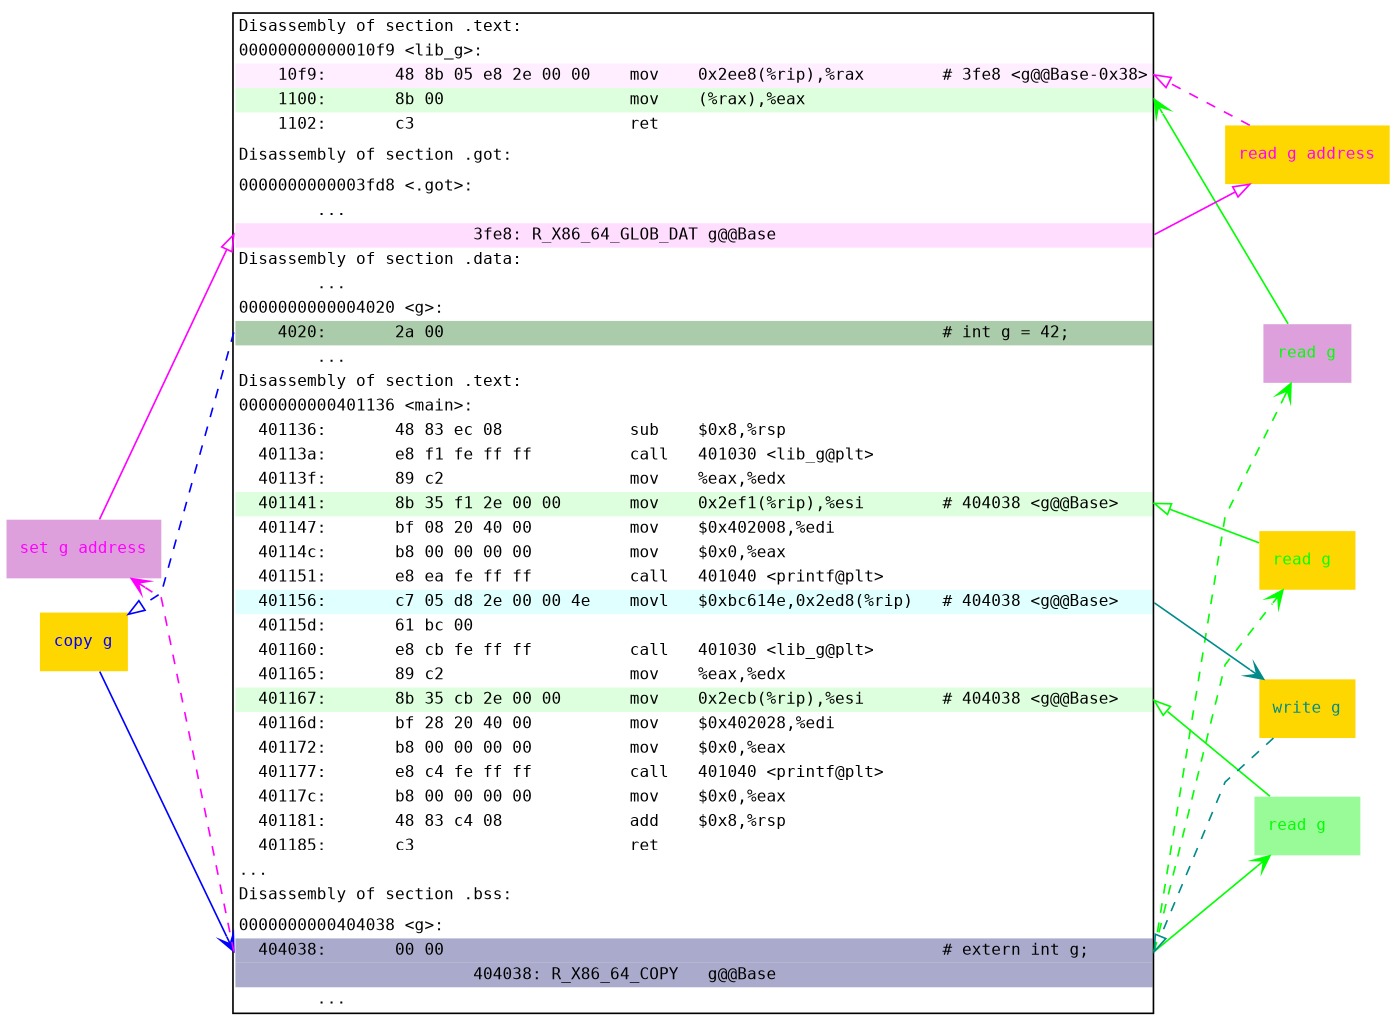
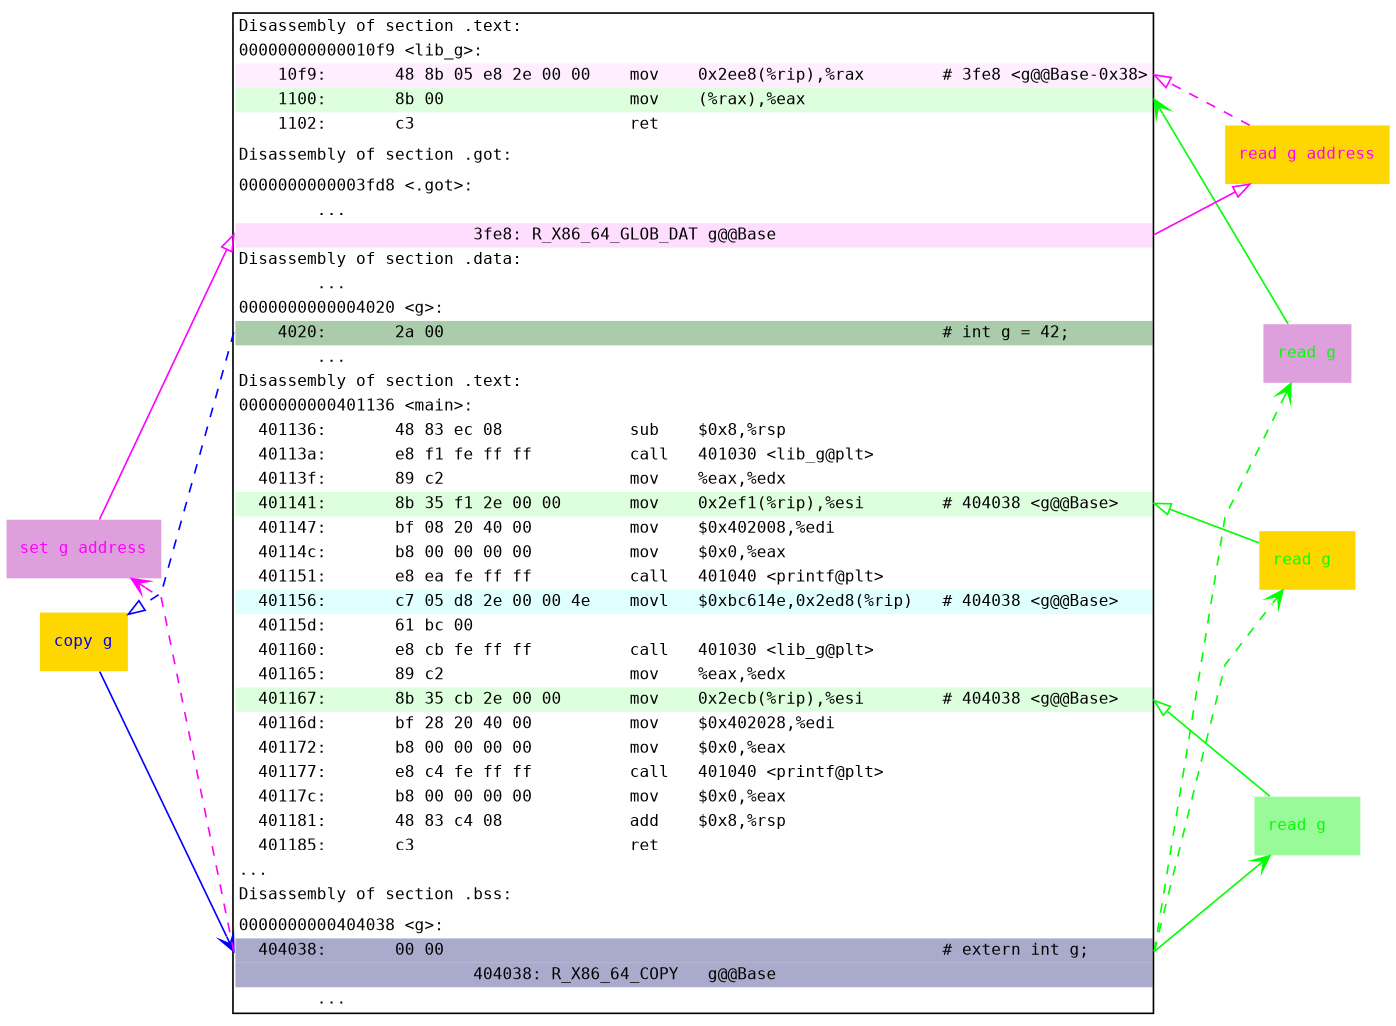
  digraph {
    rankdir=LR
    splines=polyline
    node [fontcolor=green fontname=mono fontsize=10 shape=plaintext style=filled fillcolor=gold color=teal]
    edge [arrowhead=vee color=green style=solid]
    "copy g" [fontcolor=blue color=brown]
    "set g address" [fontcolor="#ff00ff" fillcolor=plum]
    "read g" [fillcolor=plum]
    "read g "
    "read g  " [fillcolor=palegreen color=deeppink]
    n6 [label=<       <TABLE BORDER="1" CELLBORDER="0" CELLSPACING="0">         <TR><TD ALIGN="left"                     >Disassembly of section .text:</TD></TR>         <TR><TD ALIGN="left"                     >00000000000010f9 &lt;lib_g&gt;:</TD></TR>         <TR><TD ALIGN="left" bgcolor="#ffeeff"                                  PORT="read_got" >    10f9:       48 8b 05 e8 2e 00 00    mov    0x2ee8(%rip),%rax        # 3fe8 &lt;g@@Base-0x38&gt;</TD></TR>         <TR><TD ALIGN="left" bgcolor="#ddffdd"                                     PORT="get_g" >    1100:       8b 00                   mov    (%rax),%eax</TD></TR>         <TR><TD ALIGN="left"                     >    1102:       c3                      ret</TD></TR>         <TR><TD ALIGN="left"                     ></TD></TR>         <TR><TD ALIGN="left"                     >Disassembly of section .got:</TD></TR>         <TR><TD ALIGN="left"                     ></TD></TR>         <TR><TD ALIGN="left"                     >0000000000003fd8 &lt;.got&gt;:</TD></TR>         <TR><TD ALIGN="left"                     >        ...</TD></TR>         <TR><TD ALIGN="left" bgcolor="#ffddff"                                   PORT="g_got"   >                        3fe8: R_X86_64_GLOB_DAT g@@Base</TD></TR>         <TR><TD ALIGN="left"                     >Disassembly of section .data:</TD></TR>         <TR><TD ALIGN="left"                     >        ...</TD></TR>         <TR><TD ALIGN="left"                     >0000000000004020 &lt;g&gt;:</TD></TR>         <TR><TD ALIGN="left" bgcolor="#aaccaa"                                        PORT="gl" >    4020:       2a 00                                                   # int g = 42; </TD></TR>         <TR><TD ALIGN="left"                     >        ...</TD></TR>         <TR><TD ALIGN="left"                     >Disassembly of section .text:</TD></TR>         <TR><TD ALIGN="left"                     >0000000000401136 &lt;main&gt;:</TD></TR>         <TR><TD ALIGN="left"                     >  401136:       48 83 ec 08             sub    $0x8,%rsp</TD></TR>         <TR><TD ALIGN="left"                     >  40113a:       e8 f1 fe ff ff          call   401030 &lt;lib_g@plt&gt;</TD></TR>         <TR><TD ALIGN="left"                     >  40113f:       89 c2                   mov    %eax,%edx</TD></TR>         <TR><TD ALIGN="left" bgcolor="#ddffdd"                              PORT="print_before" >  401141:       8b 35 f1 2e 00 00       mov    0x2ef1(%rip),%esi        # 404038 &lt;g@@Base&gt;</TD></TR>         <TR><TD ALIGN="left"                     >  401147:       bf 08 20 40 00          mov    $0x402008,%edi</TD></TR>         <TR><TD ALIGN="left"                     >  40114c:       b8 00 00 00 00          mov    $0x0,%eax</TD></TR>         <TR><TD ALIGN="left"                     >  401151:       e8 ea fe ff ff          call   401040 &lt;printf@plt&gt;</TD></TR>         <TR><TD ALIGN="left" bgcolor="lightcyan"                                  PORT="assign_g" >  401156:       c7 05 d8 2e 00 00 4e    movl   $0xbc614e,0x2ed8(%rip)   # 404038 &lt;g@@Base&gt;</TD></TR>         <TR><TD ALIGN="left"                     >  40115d:       61 bc 00</TD></TR>         <TR><TD ALIGN="left"                     >  401160:       e8 cb fe ff ff          call   401030 &lt;lib_g@plt&gt;</TD></TR>         <TR><TD ALIGN="left"                     >  401165:       89 c2                   mov    %eax,%edx</TD></TR>         <TR><TD ALIGN="left" bgcolor="#ddffdd"                               PORT="print_after" >  401167:       8b 35 cb 2e 00 00       mov    0x2ecb(%rip),%esi        # 404038 &lt;g@@Base&gt;</TD></TR>         <TR><TD ALIGN="left"                     >  40116d:       bf 28 20 40 00          mov    $0x402028,%edi</TD></TR>         <TR><TD ALIGN="left"                     >  401172:       b8 00 00 00 00          mov    $0x0,%eax</TD></TR>         <TR><TD ALIGN="left"                     >  401177:       e8 c4 fe ff ff          call   401040 &lt;printf@plt&gt;</TD></TR>         <TR><TD ALIGN="left"                     >  40117c:       b8 00 00 00 00          mov    $0x0,%eax</TD></TR>         <TR><TD ALIGN="left"                     >  401181:       48 83 c4 08             add    $0x8,%rsp</TD></TR>         <TR><TD ALIGN="left"                     >  401185:       c3                      ret</TD></TR>         <TR><TD ALIGN="left"                     >...</TD></TR>         <TR><TD ALIGN="left"                     >Disassembly of section .bss:</TD></TR>         <TR><TD ALIGN="left"                     ></TD></TR>         <TR><TD ALIGN="left"                     >0000000000404038 &lt;g&gt;:</TD></TR>         <TR><TD ALIGN="left" bgcolor="#aaaacc"                               PORT="gp"          >  404038:       00 00                                                   # extern int g;</TD></TR>         <TR><TD ALIGN="left" bgcolor="#aaaacc"   >                        404038: R_X86_64_COPY   g@@Base</TD></TR>         <TR><TD ALIGN="left"                     >        ...</TD></TR>     </TABLE>   > fontcolor="" style="" fillcolor="" color=""]
    "read g address" [fontcolor="#ff00ff"]
-   "write g" [fontcolor=darkcyan color=deeppink]
    subgraph sub_1 {
      rank=min
      "copy g"
      "set g address"
    }
    subgraph sub_2 {
      rank=max
      "read g"
      "read g "
      "read g  "
    }
    "copy g" -> n6 [color=blue headport="gp:w"]
    "set g address" -> n6 [arrowhead=onormal color="#ff00ff" headport="g_got:w"]
    "read g" -> n6 [headport="get_g:e"]
    "read g " -> n6 [arrowhead=onormal headport="print_before:e"]
    "read g  " -> n6 [arrowhead=onormal headport="print_after:e"]
    n6 -> "copy g" [arrowhead=onormal color=blue tailport="gl:w" style=dashed]
    n6 -> "set g address" [color="#ff00ff" tailport="gp:w" style=dashed]
    n6 -> "read g" [tailport="gp:e" style=dashed]
    n6 -> "read g " [tailport="gp:e" style=dashed]
    n6 -> "read g  " [tailport="gp:e"]
    n6 -> "read g address" [arrowhead=onormal color="#ff00ff" tailport="g_got:e"]
-   n6 -> "write g" [color=darkcyan tailport="assign_g:e"]
    "read g address" -> n6 [arrowhead=onormal color="#ff00ff" headport="read_got:e" style=dashed]
-   "write g" -> n6 [arrowhead=onormal color=darkcyan headport="gp:e" style=dashed]
  }
